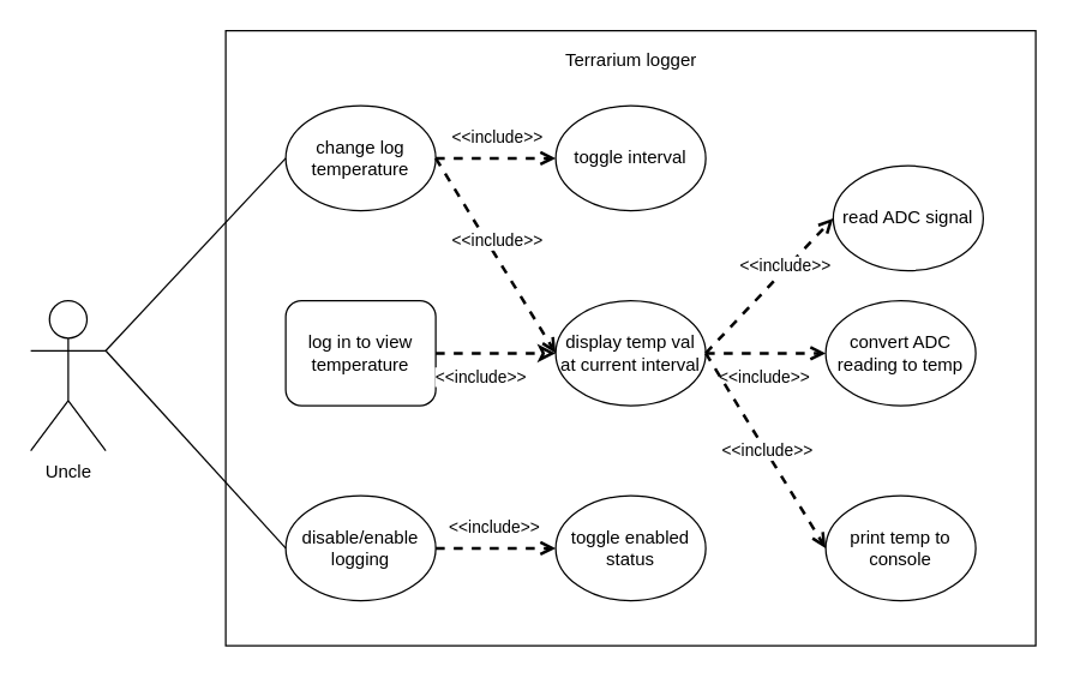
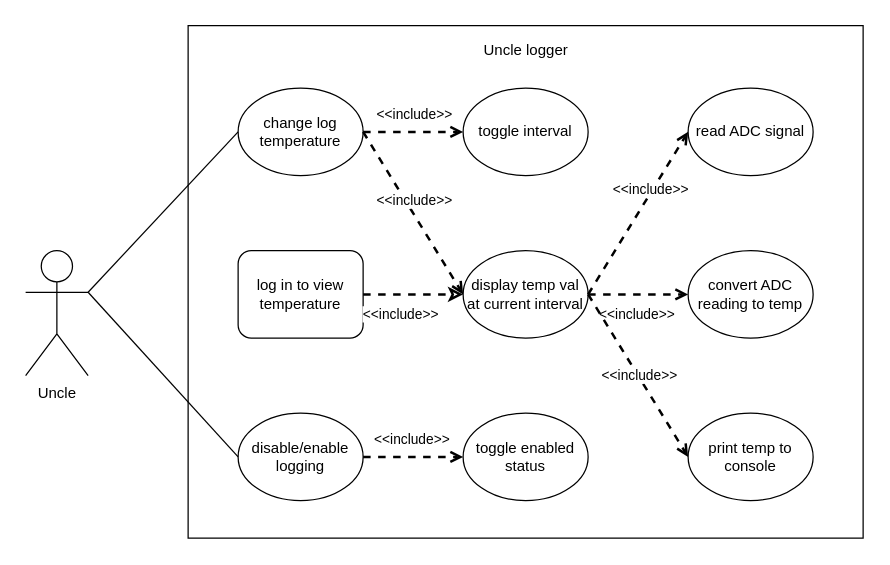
  <mxCell id="0" />
  <mxCell id="1" parent="0" />
  <mxCell id="2" value="" style="rounded=0;whiteSpace=wrap;html=1;" vertex="1" parent="1"><mxGeometry x="150" y="20" width="540" height="410" as="geometry" /></mxCell>
  <mxCell id="3" value="Uncle" style="shape=umlActor;verticalLabelPosition=bottom;verticalAlign=top;html=1;outlineConnect=0;" vertex="1" parent="1"><mxGeometry x="20" y="200" width="50" height="100" as="geometry" /></mxCell>
  <mxCell id="4" value="change log temperature" style="ellipse;whiteSpace=wrap;html=1;" vertex="1" parent="1"><mxGeometry x="190" y="70" width="100" height="70" as="geometry" /></mxCell>
  <mxCell id="5" value="log in to view temperature" style="whiteSpace=wrap;html=1;rounded=1;" vertex="1" parent="1"><mxGeometry x="190" y="200" width="100" height="70" as="geometry" /></mxCell>
  <mxCell id="6" value="disable/enable logging" style="ellipse;whiteSpace=wrap;html=1;" vertex="1" parent="1"><mxGeometry x="190" y="330" width="100" height="70" as="geometry" /></mxCell>
  <mxCell id="7" value="toggle interval" style="ellipse;whiteSpace=wrap;html=1;" vertex="1" parent="1"><mxGeometry x="370" y="70" width="100" height="70" as="geometry" /></mxCell>
  <mxCell id="8" value="display temp val at current interval" style="ellipse;whiteSpace=wrap;html=1;" vertex="1" parent="1"><mxGeometry x="370" y="200" width="100" height="70" as="geometry" /></mxCell>
  <mxCell id="9" value="toggle enabled status" style="ellipse;whiteSpace=wrap;html=1;" vertex="1" parent="1"><mxGeometry x="370" y="330" width="100" height="70" as="geometry" /></mxCell>
- <mxCell id="10" value="read ADC signal" style="ellipse;whiteSpace=wrap;html=1;" vertex="1" parent="1"><mxGeometry x="555" y="110" width="100" height="70" as="geometry" /></mxCell>
+ <mxCell id="10" value="read ADC signal" style="ellipse;whiteSpace=wrap;html=1;" vertex="1" parent="1"><mxGeometry x="550" y="70" width="100" height="70" as="geometry" /></mxCell>
  <mxCell id="11" value="convert ADC reading to temp" style="ellipse;whiteSpace=wrap;html=1;" vertex="1" parent="1"><mxGeometry x="550" y="200" width="100" height="70" as="geometry" /></mxCell>
  <mxCell id="12" value="print temp to console" style="ellipse;whiteSpace=wrap;html=1;" vertex="1" parent="1"><mxGeometry x="550" y="330" width="100" height="70" as="geometry" /></mxCell>
  <mxCell id="13" value="" style="endArrow=open;dashed=1;html=1;strokeWidth=2;endFill=0;exitX=1;exitY=0.5;exitDx=0;exitDy=0;entryX=0;entryY=0.5;entryDx=0;entryDy=0;" edge="1" parent="1" source="4" target="7"><mxGeometry width="50" height="50" relative="1" as="geometry"><mxPoint x="320" y="250" as="sourcePoint" /><mxPoint x="370" y="200" as="targetPoint" /></mxGeometry></mxCell>
  <mxCell id="14" value="&amp;lt;&amp;lt;include&amp;gt;&amp;gt;" style="edgeLabel;html=1;align=center;verticalAlign=middle;resizable=0;points=[];" vertex="1" connectable="0" parent="13"><mxGeometry x="0.4" y="-3" relative="1" as="geometry"><mxPoint x="-16" y="-18" as="offset" /></mxGeometry></mxCell>
  <mxCell id="15" value="" style="endArrow=open;dashed=1;html=1;strokeWidth=2;endFill=0;exitX=1;exitY=0.5;exitDx=0;exitDy=0;entryX=0;entryY=0.5;entryDx=0;entryDy=0;" edge="1" parent="1" source="4" target="8"><mxGeometry width="50" height="50" relative="1" as="geometry"><mxPoint x="300" y="115" as="sourcePoint" /><mxPoint x="380" y="115" as="targetPoint" /></mxGeometry></mxCell>
  <mxCell id="16" value="&amp;lt;&amp;lt;include&amp;gt;&amp;gt;" style="edgeLabel;html=1;align=center;verticalAlign=middle;resizable=0;points=[];" vertex="1" connectable="0" parent="15"><mxGeometry x="0.283" y="1" relative="1" as="geometry"><mxPoint x="-12.21" y="-27.94" as="offset" /></mxGeometry></mxCell>
  <mxCell id="17" value="" style="endArrow=classic;dashed=1;html=1;strokeWidth=2;endFill=0;exitX=1;exitY=0.5;exitDx=0;exitDy=0;entryX=0;entryY=0.5;entryDx=0;entryDy=0;" edge="1" parent="1" source="5" target="8"><mxGeometry width="50" height="50" relative="1" as="geometry"><mxPoint x="320" y="260" as="sourcePoint" /><mxPoint x="390" y="295" as="targetPoint" /></mxGeometry></mxCell>
  <mxCell id="18" value="&amp;lt;&amp;lt;include&amp;gt;&amp;gt;" style="edgeLabel;html=1;align=center;verticalAlign=middle;resizable=0;points=[];" vertex="1" connectable="0" parent="17"><mxGeometry x="0.283" y="1" relative="1" as="geometry"><mxPoint x="-21.67" y="16.0" as="offset" /></mxGeometry></mxCell>
  <mxCell id="19" value="" style="endArrow=open;dashed=1;html=1;strokeWidth=2;endFill=0;exitX=1;exitY=0.5;exitDx=0;exitDy=0;entryX=0;entryY=0.5;entryDx=0;entryDy=0;" edge="1" parent="1" source="6" target="9"><mxGeometry width="50" height="50" relative="1" as="geometry"><mxPoint x="310" y="125" as="sourcePoint" /><mxPoint x="390" y="255" as="targetPoint" /></mxGeometry></mxCell>
  <mxCell id="20" value="&amp;lt;&amp;lt;include&amp;gt;&amp;gt;" style="edgeLabel;html=1;align=center;verticalAlign=middle;resizable=0;points=[];" vertex="1" connectable="0" parent="19"><mxGeometry x="0.283" y="1" relative="1" as="geometry"><mxPoint x="-12.21" y="-14.0" as="offset" /></mxGeometry></mxCell>
  <mxCell id="21" value="" style="endArrow=open;dashed=1;html=1;strokeWidth=2;endFill=0;exitX=1;exitY=0.5;exitDx=0;exitDy=0;entryX=0;entryY=0.5;entryDx=0;entryDy=0;" edge="1" parent="1" source="8" target="10"><mxGeometry width="50" height="50" relative="1" as="geometry"><mxPoint x="320" y="135" as="sourcePoint" /><mxPoint x="400" y="265" as="targetPoint" /></mxGeometry></mxCell>
  <mxCell id="22" value="&amp;lt;&amp;lt;include&amp;gt;&amp;gt;" style="edgeLabel;html=1;align=center;verticalAlign=middle;resizable=0;points=[];" vertex="1" connectable="0" parent="21"><mxGeometry x="0.283" y="1" relative="1" as="geometry"><mxPoint x="-0.68" y="-0.73" as="offset" /></mxGeometry></mxCell>
  <mxCell id="23" value="" style="endArrow=open;dashed=1;html=1;strokeWidth=2;endFill=0;exitX=1;exitY=0.5;exitDx=0;exitDy=0;entryX=0;entryY=0.5;entryDx=0;entryDy=0;" edge="1" parent="1" source="8" target="11"><mxGeometry width="50" height="50" relative="1" as="geometry"><mxPoint x="330" y="145" as="sourcePoint" /><mxPoint x="410" y="275" as="targetPoint" /></mxGeometry></mxCell>
  <mxCell id="24" value="&amp;lt;&amp;lt;include&amp;gt;&amp;gt;" style="edgeLabel;html=1;align=center;verticalAlign=middle;resizable=0;points=[];" vertex="1" connectable="0" parent="23"><mxGeometry x="0.283" y="1" relative="1" as="geometry"><mxPoint x="-12.21" y="16.0" as="offset" /></mxGeometry></mxCell>
  <mxCell id="25" value="" style="endArrow=open;dashed=1;html=1;strokeWidth=2;endFill=0;exitX=1;exitY=0.5;exitDx=0;exitDy=0;entryX=0;entryY=0.5;entryDx=0;entryDy=0;" edge="1" parent="1" source="8" target="12"><mxGeometry width="50" height="50" relative="1" as="geometry"><mxPoint x="340" y="155" as="sourcePoint" /><mxPoint x="420" y="285" as="targetPoint" /></mxGeometry></mxCell>
  <mxCell id="26" value="&amp;lt;&amp;lt;include&amp;gt;&amp;gt;" style="edgeLabel;html=1;align=center;verticalAlign=middle;resizable=0;points=[];" vertex="1" connectable="0" parent="25"><mxGeometry x="0.283" y="1" relative="1" as="geometry"><mxPoint x="-12.21" y="-18.22" as="offset" /></mxGeometry></mxCell>
- <mxCell id="27" value="Terrarium logger" style="text;html=1;align=center;verticalAlign=middle;resizable=0;points=[];autosize=1;" vertex="1" parent="1"><mxGeometry x="370" y="30" width="100" height="20" as="geometry" /></mxCell>
+ <mxCell id="27" value="Uncle logger" style="text;html=1;align=center;verticalAlign=middle;resizable=0;points=[];autosize=1;" vertex="1" parent="1"><mxGeometry x="370" y="30" width="100" height="20" as="geometry" /></mxCell>
  <mxCell id="28" value="" style="endArrow=none;html=1;strokeWidth=1;exitX=1;exitY=0.333;exitDx=0;exitDy=0;exitPerimeter=0;entryX=0;entryY=0.5;entryDx=0;entryDy=0;" edge="1" parent="1" source="3" target="4"><mxGeometry width="50" height="50" relative="1" as="geometry"><mxPoint x="120" y="230" as="sourcePoint" /><mxPoint x="170" y="180" as="targetPoint" /></mxGeometry></mxCell>
  <mxCell id="29" value="" style="endArrow=none;html=1;strokeWidth=1;exitX=1;exitY=0.333;exitDx=0;exitDy=0;exitPerimeter=0;entryX=0;entryY=0.5;entryDx=0;entryDy=0;" edge="1" parent="1" source="3" target="6"><mxGeometry width="50" height="50" relative="1" as="geometry"><mxPoint x="120" y="230" as="sourcePoint" /><mxPoint x="170" y="180" as="targetPoint" /></mxGeometry></mxCell>
